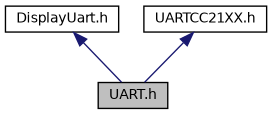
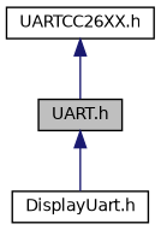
  digraph {
    node [color=black fillcolor=white fontname=Helvetica fontsize=10 shape=record style=filled]
    edge [color=midnightblue dir=back fontname=Helvetica fontsize=10 labelfontname=Helvetica labelfontsize=10 style=solid]
    n1 [fillcolor=grey75 fontcolor=black height=0.2 label="UART.h" width=0.4]
    n2 [height=0.2 label="DisplayUart.h" width=0.4]
-   n3 [height=0.2 label="UARTCC21XX.h" width=0.4]
-   n2 -> n1
+   n3 [height=0.2 label="UARTCC26XX.h" width=0.4]
+   n1 -> n2
    n3 -> n1
  }
